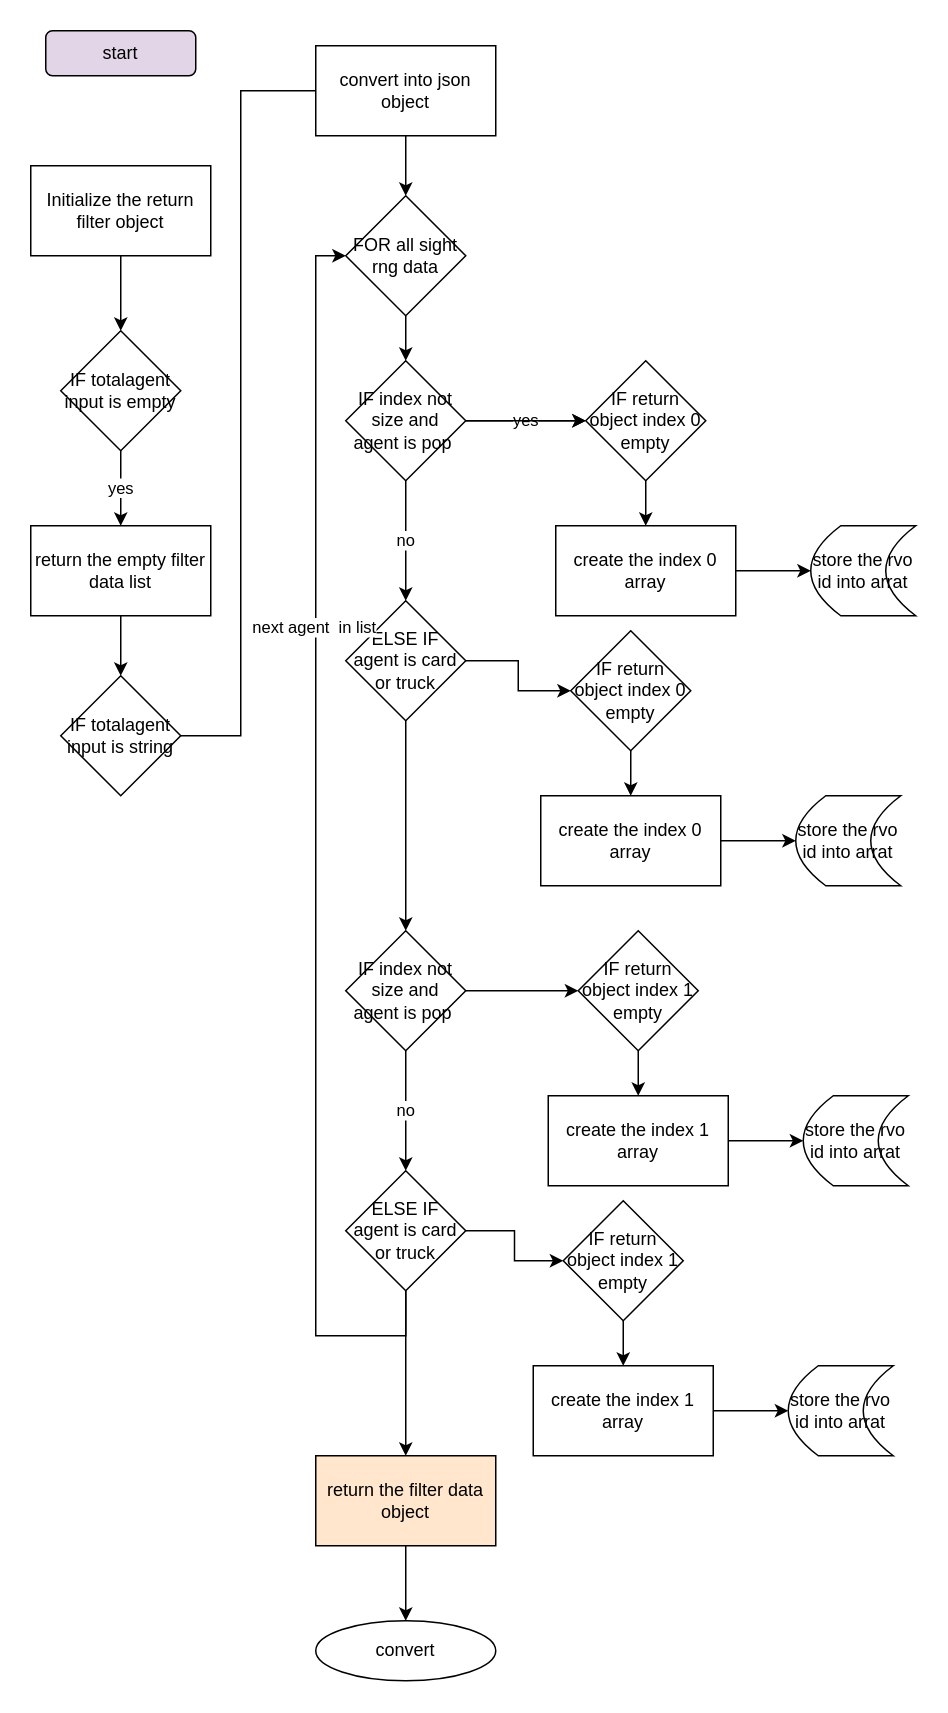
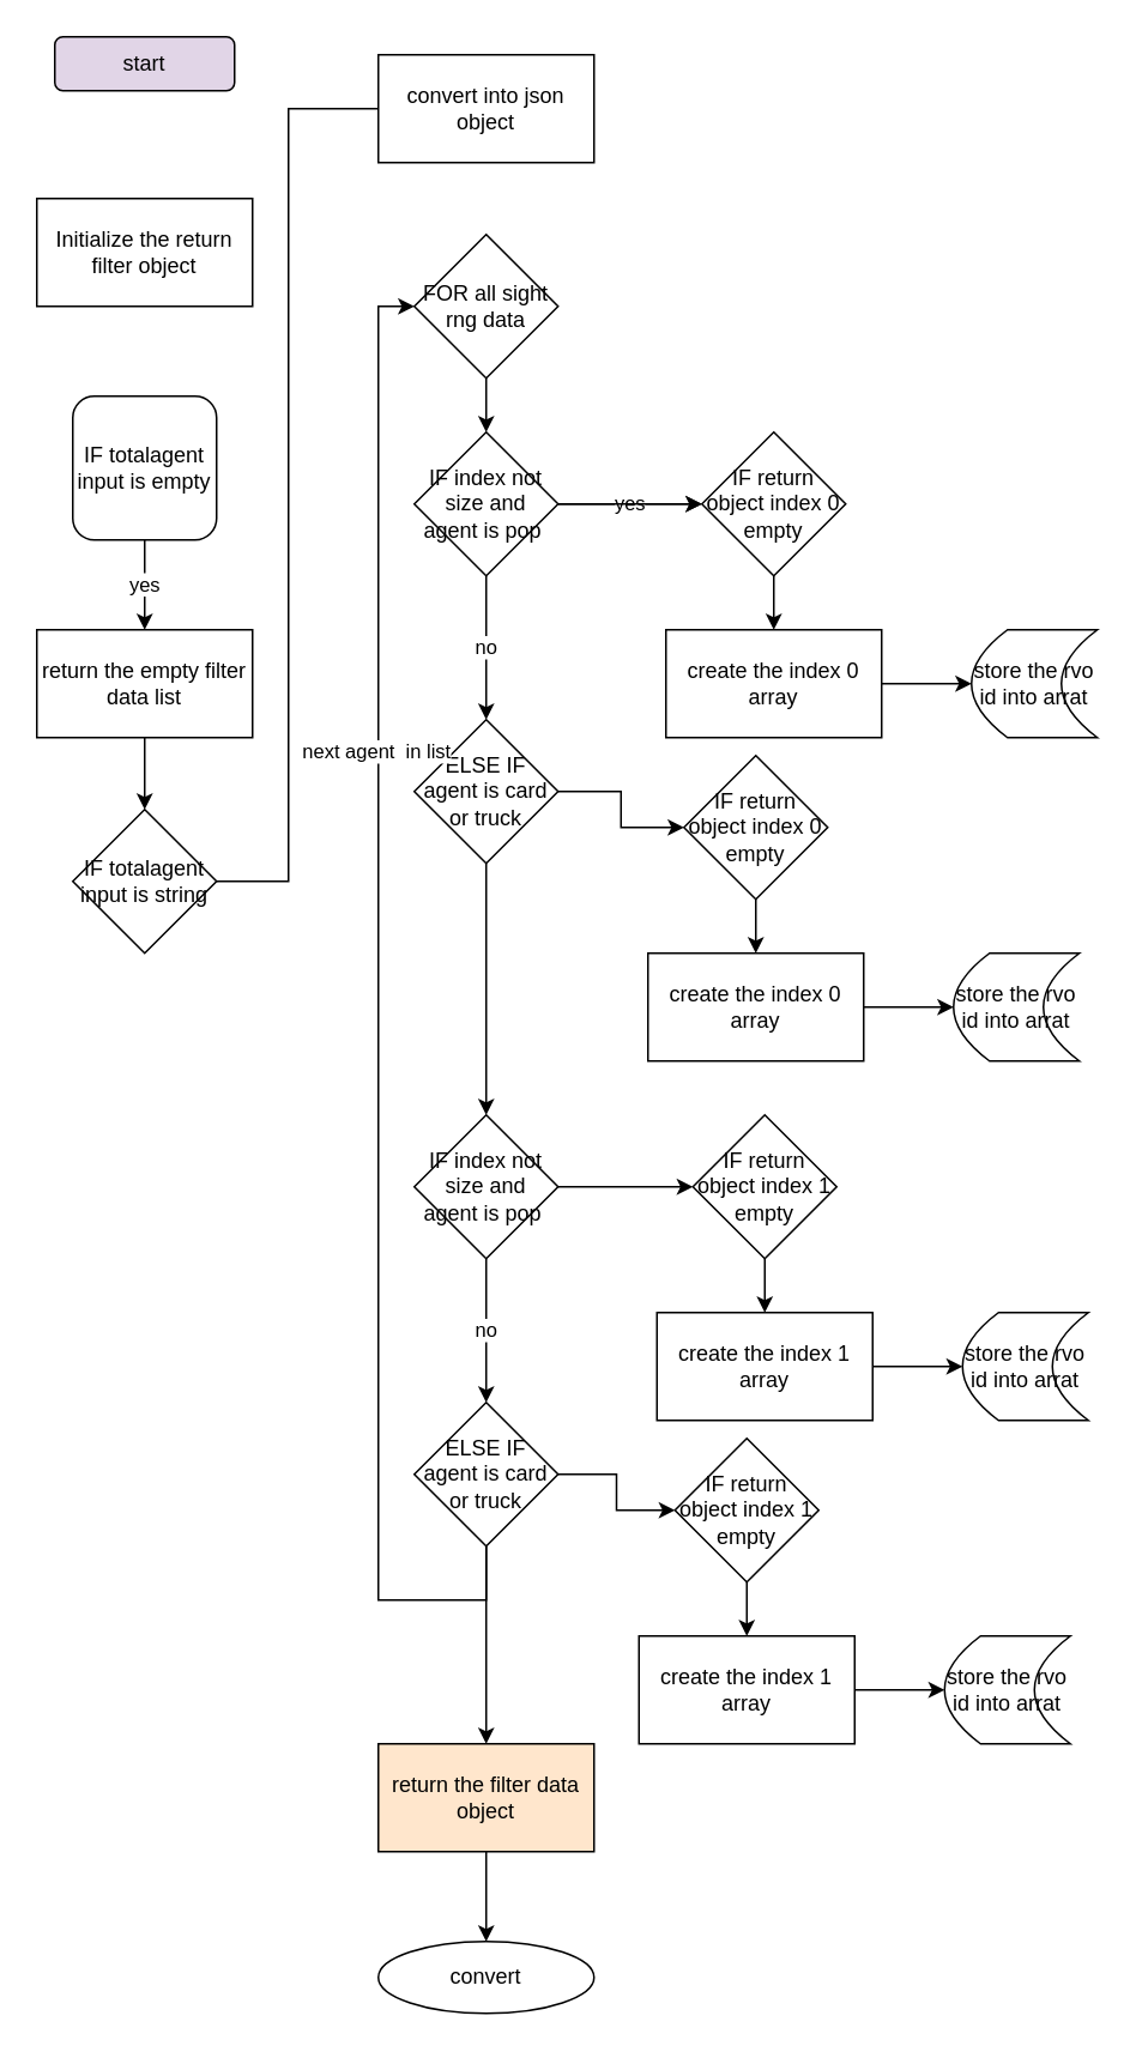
  <mxCell id="0" />
  <mxCell id="1" parent="0" />
  <mxCell id="2" value="start" style="rounded=1;whiteSpace=wrap;html=1;fillColor=#e1d5e7;" vertex="1" parent="1"><mxGeometry x="30" y="20" width="100" height="30" as="geometry" /></mxCell>
- <mxCell id="3" value="" style="edgeStyle=orthogonalEdgeStyle;rounded=0;orthogonalLoop=1;jettySize=auto;html=1;" edge="1" parent="1" source="4" target="6"><mxGeometry relative="1" as="geometry" /></mxCell>
  <mxCell id="4" value="Initialize the return filter object" style="rounded=0;whiteSpace=wrap;html=1;" vertex="1" parent="1"><mxGeometry x="20" y="110" width="120" height="60" as="geometry" /></mxCell>
  <mxCell id="5" value="yes" style="edgeStyle=orthogonalEdgeStyle;rounded=0;orthogonalLoop=1;jettySize=auto;html=1;" edge="1" parent="1" source="6" target="8"><mxGeometry relative="1" as="geometry" /></mxCell>
- <mxCell id="6" value="IF totalagent input is empty" style="rhombus;whiteSpace=wrap;html=1;rounded=0;" vertex="1" parent="1"><mxGeometry x="40" y="220" width="80" height="80" as="geometry" /></mxCell>
+ <mxCell id="6" value="IF totalagent input is empty" style="whiteSpace=wrap;html=1;rounded=1;" vertex="1" parent="1"><mxGeometry x="40" y="220" width="80" height="80" as="geometry" /></mxCell>
  <mxCell id="7" value="" style="edgeStyle=orthogonalEdgeStyle;rounded=0;orthogonalLoop=1;jettySize=auto;html=1;" edge="1" parent="1" source="8" target="10"><mxGeometry relative="1" as="geometry" /></mxCell>
  <mxCell id="8" value="return the empty filter data list" style="rounded=0;whiteSpace=wrap;html=1;" vertex="1" parent="1"><mxGeometry x="20" y="350" width="120" height="60" as="geometry" /></mxCell>
  <mxCell id="9" value="" style="edgeStyle=orthogonalEdgeStyle;rounded=0;orthogonalLoop=1;jettySize=auto;html=1;endArrow=none;" edge="1" parent="1" source="10" target="12"><mxGeometry relative="1" as="geometry"><Array as="points"><mxPoint x="160" y="490" /><mxPoint x="160" y="60" /></Array></mxGeometry></mxCell>
  <mxCell id="10" value="IF totalagent input is string" style="rhombus;whiteSpace=wrap;html=1;rounded=0;" vertex="1" parent="1"><mxGeometry x="40" y="450" width="80" height="80" as="geometry" /></mxCell>
- <mxCell id="11" value="" style="edgeStyle=orthogonalEdgeStyle;rounded=0;orthogonalLoop=1;jettySize=auto;html=1;" edge="1" parent="1" source="12" target="14"><mxGeometry relative="1" as="geometry" /></mxCell>
  <mxCell id="12" value="convert into json object" style="whiteSpace=wrap;html=1;rounded=0;" vertex="1" parent="1"><mxGeometry x="210" y="30" width="120" height="60" as="geometry" /></mxCell>
  <mxCell id="13" value="" style="edgeStyle=orthogonalEdgeStyle;rounded=0;orthogonalLoop=1;jettySize=auto;html=1;" edge="1" parent="1" source="14" target="18"><mxGeometry relative="1" as="geometry" /></mxCell>
  <mxCell id="14" value="FOR all sight rng data" style="rhombus;whiteSpace=wrap;html=1;" vertex="1" parent="1"><mxGeometry x="230" y="130" width="80" height="80" as="geometry" /></mxCell>
  <mxCell id="15" value="yes" style="edgeStyle=orthogonalEdgeStyle;rounded=0;orthogonalLoop=1;jettySize=auto;html=1;" edge="1" parent="1" source="18" target="20"><mxGeometry relative="1" as="geometry" /></mxCell>
  <mxCell id="16" value="no" style="edgeStyle=orthogonalEdgeStyle;rounded=0;orthogonalLoop=1;jettySize=auto;html=1;" edge="1" parent="1" source="18" target="26"><mxGeometry relative="1" as="geometry" /></mxCell>
  <mxCell id="17" value="" style="edgeStyle=orthogonalEdgeStyle;rounded=0;orthogonalLoop=1;jettySize=auto;html=1;" edge="1" parent="1" source="18" target="20"><mxGeometry relative="1" as="geometry" /></mxCell>
  <mxCell id="18" value="IF index not size and agent is pop&amp;nbsp;" style="rhombus;whiteSpace=wrap;html=1;" vertex="1" parent="1"><mxGeometry x="230" y="240" width="80" height="80" as="geometry" /></mxCell>
  <mxCell id="19" value="" style="edgeStyle=orthogonalEdgeStyle;rounded=0;orthogonalLoop=1;jettySize=auto;html=1;" edge="1" parent="1" source="20" target="22"><mxGeometry relative="1" as="geometry" /></mxCell>
  <mxCell id="20" value="IF return object index 0 empty" style="rhombus;whiteSpace=wrap;html=1;" vertex="1" parent="1"><mxGeometry x="390" y="240" width="80" height="80" as="geometry" /></mxCell>
  <mxCell id="21" value="" style="edgeStyle=orthogonalEdgeStyle;rounded=0;orthogonalLoop=1;jettySize=auto;html=1;" edge="1" parent="1" source="22" target="23"><mxGeometry relative="1" as="geometry" /></mxCell>
  <mxCell id="22" value="create the index 0 array" style="whiteSpace=wrap;html=1;" vertex="1" parent="1"><mxGeometry x="370" y="350" width="120" height="60" as="geometry" /></mxCell>
  <mxCell id="23" value="store the rvo id into arrat" style="shape=dataStorage;whiteSpace=wrap;html=1;fixedSize=1;" vertex="1" parent="1"><mxGeometry x="540" y="350" width="70" height="60" as="geometry" /></mxCell>
  <mxCell id="24" value="" style="edgeStyle=orthogonalEdgeStyle;rounded=0;orthogonalLoop=1;jettySize=auto;html=1;" edge="1" parent="1" source="26" target="28"><mxGeometry relative="1" as="geometry" /></mxCell>
  <mxCell id="25" style="edgeStyle=orthogonalEdgeStyle;rounded=0;orthogonalLoop=1;jettySize=auto;html=1;" edge="1" parent="1" source="26" target="34"><mxGeometry relative="1" as="geometry" /></mxCell>
  <mxCell id="26" value="ELSE IF agent is card or truck" style="rhombus;whiteSpace=wrap;html=1;" vertex="1" parent="1"><mxGeometry x="230" y="400" width="80" height="80" as="geometry" /></mxCell>
  <mxCell id="27" value="" style="edgeStyle=orthogonalEdgeStyle;rounded=0;orthogonalLoop=1;jettySize=auto;html=1;" edge="1" parent="1" source="28" target="30"><mxGeometry relative="1" as="geometry" /></mxCell>
  <mxCell id="28" value="IF return object index 0 empty" style="rhombus;whiteSpace=wrap;html=1;" vertex="1" parent="1"><mxGeometry x="380" y="420" width="80" height="80" as="geometry" /></mxCell>
  <mxCell id="29" value="" style="edgeStyle=orthogonalEdgeStyle;rounded=0;orthogonalLoop=1;jettySize=auto;html=1;" edge="1" parent="1" source="30" target="31"><mxGeometry relative="1" as="geometry" /></mxCell>
  <mxCell id="30" value="create the index 0 array" style="whiteSpace=wrap;html=1;" vertex="1" parent="1"><mxGeometry x="360" y="530" width="120" height="60" as="geometry" /></mxCell>
  <mxCell id="31" value="store the rvo id into arrat" style="shape=dataStorage;whiteSpace=wrap;html=1;fixedSize=1;" vertex="1" parent="1"><mxGeometry x="530" y="530" width="70" height="60" as="geometry" /></mxCell>
  <mxCell id="32" value="no" style="edgeStyle=orthogonalEdgeStyle;rounded=0;orthogonalLoop=1;jettySize=auto;html=1;" edge="1" parent="1" source="34" target="44"><mxGeometry relative="1" as="geometry" /></mxCell>
  <mxCell id="33" value="" style="edgeStyle=orthogonalEdgeStyle;rounded=0;orthogonalLoop=1;jettySize=auto;html=1;" edge="1" parent="1" source="34" target="36"><mxGeometry relative="1" as="geometry" /></mxCell>
  <mxCell id="34" value="IF index not size and agent is pop&amp;nbsp;" style="rhombus;whiteSpace=wrap;html=1;" vertex="1" parent="1"><mxGeometry x="230" y="620" width="80" height="80" as="geometry" /></mxCell>
  <mxCell id="35" value="" style="edgeStyle=orthogonalEdgeStyle;rounded=0;orthogonalLoop=1;jettySize=auto;html=1;" edge="1" parent="1" source="36" target="38"><mxGeometry relative="1" as="geometry" /></mxCell>
  <mxCell id="36" value="IF return object index 1 empty" style="rhombus;whiteSpace=wrap;html=1;" vertex="1" parent="1"><mxGeometry x="385" y="620" width="80" height="80" as="geometry" /></mxCell>
  <mxCell id="37" value="" style="edgeStyle=orthogonalEdgeStyle;rounded=0;orthogonalLoop=1;jettySize=auto;html=1;" edge="1" parent="1" source="38" target="39"><mxGeometry relative="1" as="geometry" /></mxCell>
  <mxCell id="38" value="create the index 1 array" style="whiteSpace=wrap;html=1;" vertex="1" parent="1"><mxGeometry x="365" y="730" width="120" height="60" as="geometry" /></mxCell>
  <mxCell id="39" value="store the rvo id into arrat" style="shape=dataStorage;whiteSpace=wrap;html=1;fixedSize=1;" vertex="1" parent="1"><mxGeometry x="535" y="730" width="70" height="60" as="geometry" /></mxCell>
  <mxCell id="40" value="" style="edgeStyle=orthogonalEdgeStyle;rounded=0;orthogonalLoop=1;jettySize=auto;html=1;" edge="1" parent="1" source="44" target="46"><mxGeometry relative="1" as="geometry" /></mxCell>
  <mxCell id="41" style="edgeStyle=orthogonalEdgeStyle;rounded=0;orthogonalLoop=1;jettySize=auto;html=1;entryX=0;entryY=0.5;entryDx=0;entryDy=0;" edge="1" parent="1" source="44" target="14"><mxGeometry relative="1" as="geometry"><Array as="points"><mxPoint x="270" y="890" /><mxPoint x="210" y="890" /><mxPoint x="210" y="170" /></Array></mxGeometry></mxCell>
  <mxCell id="42" value="next agent&amp;nbsp; in list" style="edgeLabel;html=1;align=center;verticalAlign=middle;resizable=0;points=[];" vertex="1" connectable="0" parent="41"><mxGeometry x="0.357" y="2" relative="1" as="geometry"><mxPoint as="offset" /></mxGeometry></mxCell>
  <mxCell id="43" style="edgeStyle=orthogonalEdgeStyle;rounded=0;orthogonalLoop=1;jettySize=auto;html=1;" edge="1" parent="1" source="44" target="51"><mxGeometry relative="1" as="geometry" /></mxCell>
  <mxCell id="44" value="ELSE IF agent is card or truck" style="rhombus;whiteSpace=wrap;html=1;" vertex="1" parent="1"><mxGeometry x="230" y="780" width="80" height="80" as="geometry" /></mxCell>
  <mxCell id="45" value="" style="edgeStyle=orthogonalEdgeStyle;rounded=0;orthogonalLoop=1;jettySize=auto;html=1;" edge="1" parent="1" source="46" target="48"><mxGeometry relative="1" as="geometry" /></mxCell>
  <mxCell id="46" value="IF return object index 1 empty" style="rhombus;whiteSpace=wrap;html=1;" vertex="1" parent="1"><mxGeometry x="375" y="800" width="80" height="80" as="geometry" /></mxCell>
  <mxCell id="47" value="" style="edgeStyle=orthogonalEdgeStyle;rounded=0;orthogonalLoop=1;jettySize=auto;html=1;" edge="1" parent="1" source="48" target="49"><mxGeometry relative="1" as="geometry" /></mxCell>
  <mxCell id="48" value="create the index 1 array" style="whiteSpace=wrap;html=1;" vertex="1" parent="1"><mxGeometry x="355" y="910" width="120" height="60" as="geometry" /></mxCell>
  <mxCell id="49" value="store the rvo id into arrat" style="shape=dataStorage;whiteSpace=wrap;html=1;fixedSize=1;" vertex="1" parent="1"><mxGeometry x="525" y="910" width="70" height="60" as="geometry" /></mxCell>
  <mxCell id="50" value="" style="edgeStyle=orthogonalEdgeStyle;rounded=0;orthogonalLoop=1;jettySize=auto;html=1;" edge="1" parent="1" source="51" target="52"><mxGeometry relative="1" as="geometry" /></mxCell>
  <mxCell id="51" value="return the filter data object" style="rounded=0;whiteSpace=wrap;html=1;fillColor=#ffe6cc;" vertex="1" parent="1"><mxGeometry x="210" y="970" width="120" height="60" as="geometry" /></mxCell>
  <mxCell id="52" value="convert" style="ellipse;whiteSpace=wrap;html=1;rounded=0;" vertex="1" parent="1"><mxGeometry x="210" y="1080" width="120" height="40" as="geometry" /></mxCell>
